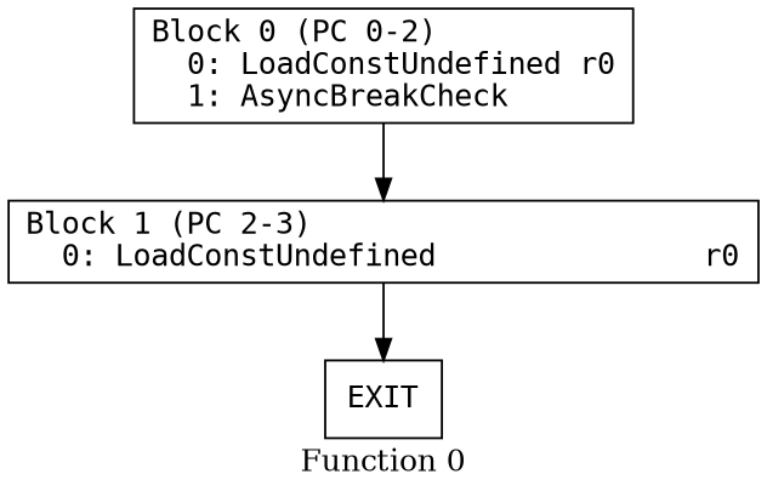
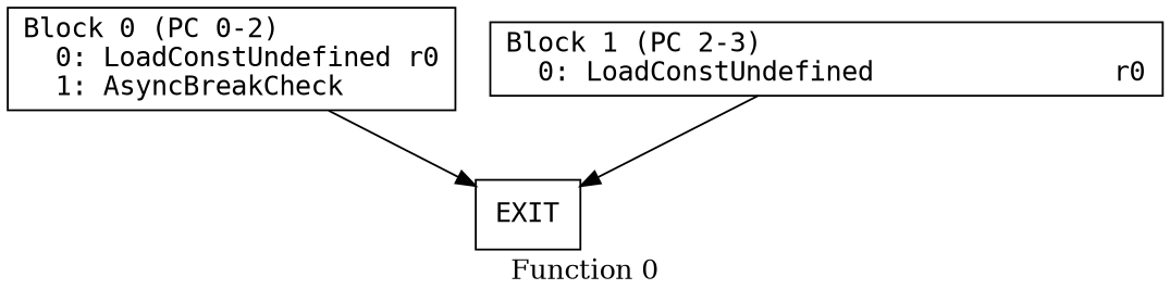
  digraph {
    color=lightgrey
    label="Function 0"
    rankdir=TB
    style=filled
    node [fontname=monospace shape=box]
    n1 [label="Block 0 (PC 0-2)\l  0: LoadConstUndefined r0\l  1: AsyncBreakCheck   \l"]
    n2 [label="Block 1 (PC 2-3)\l  0: LoadConstUndefined               r0\l"]
    n3 [label=EXIT]
-   n1 -> n2
+   n1 -> n3
    n2 -> n3
  }
